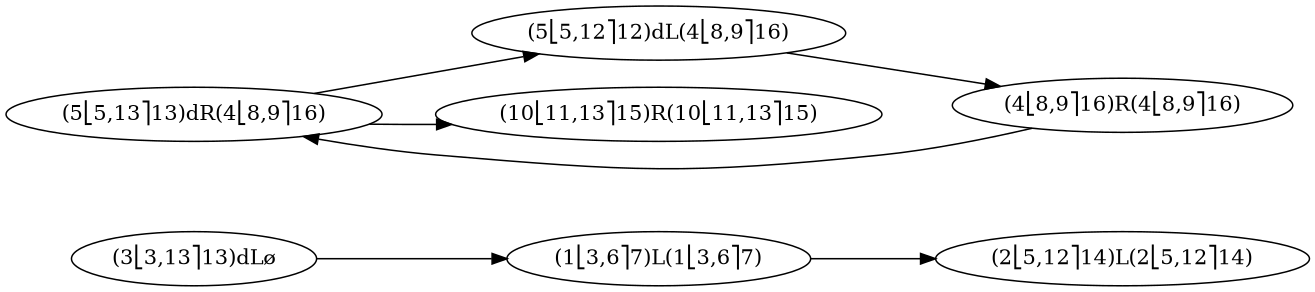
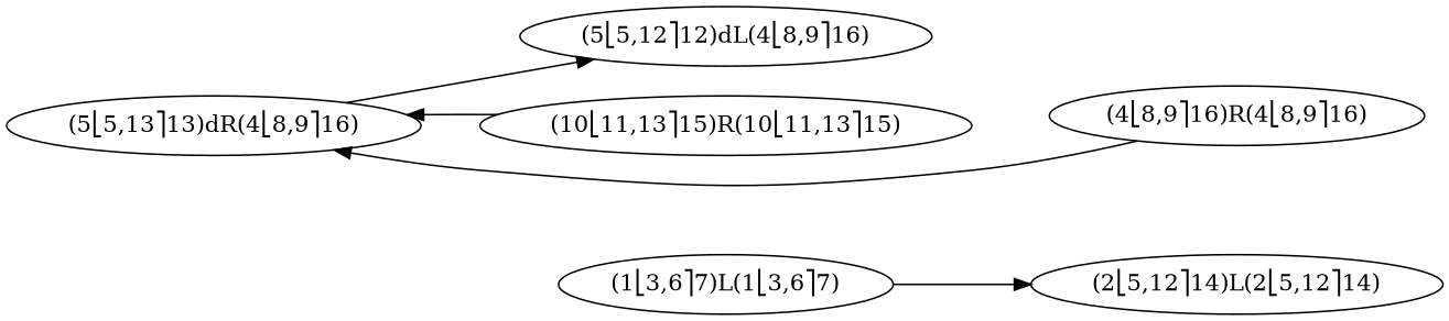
  digraph {
    rankdir=LR
-   n1 [label="(3⎣3,13⎤13)dLø"]
    n2 [label="(1⎣3,6⎤7)L(1⎣3,6⎤7)"]
    n3 [label="(2⎣5,12⎤14)L(2⎣5,12⎤14)"]
    n4 [label="(5⎣5,13⎤13)dR(4⎣8,9⎤16)"]
    n5 [label="(5⎣5,12⎤12)dL(4⎣8,9⎤16)"]
    n6 [label="(10⎣11,13⎤15)R(10⎣11,13⎤15)"]
    n7 [label="(4⎣8,9⎤16)R(4⎣8,9⎤16)"]
-   n1 -> n2
    n2 -> n3
    n4 -> n5
-   n4 -> n6
-   n5 -> n7
+   n6 -> n4
    n7 -> n4
  }
